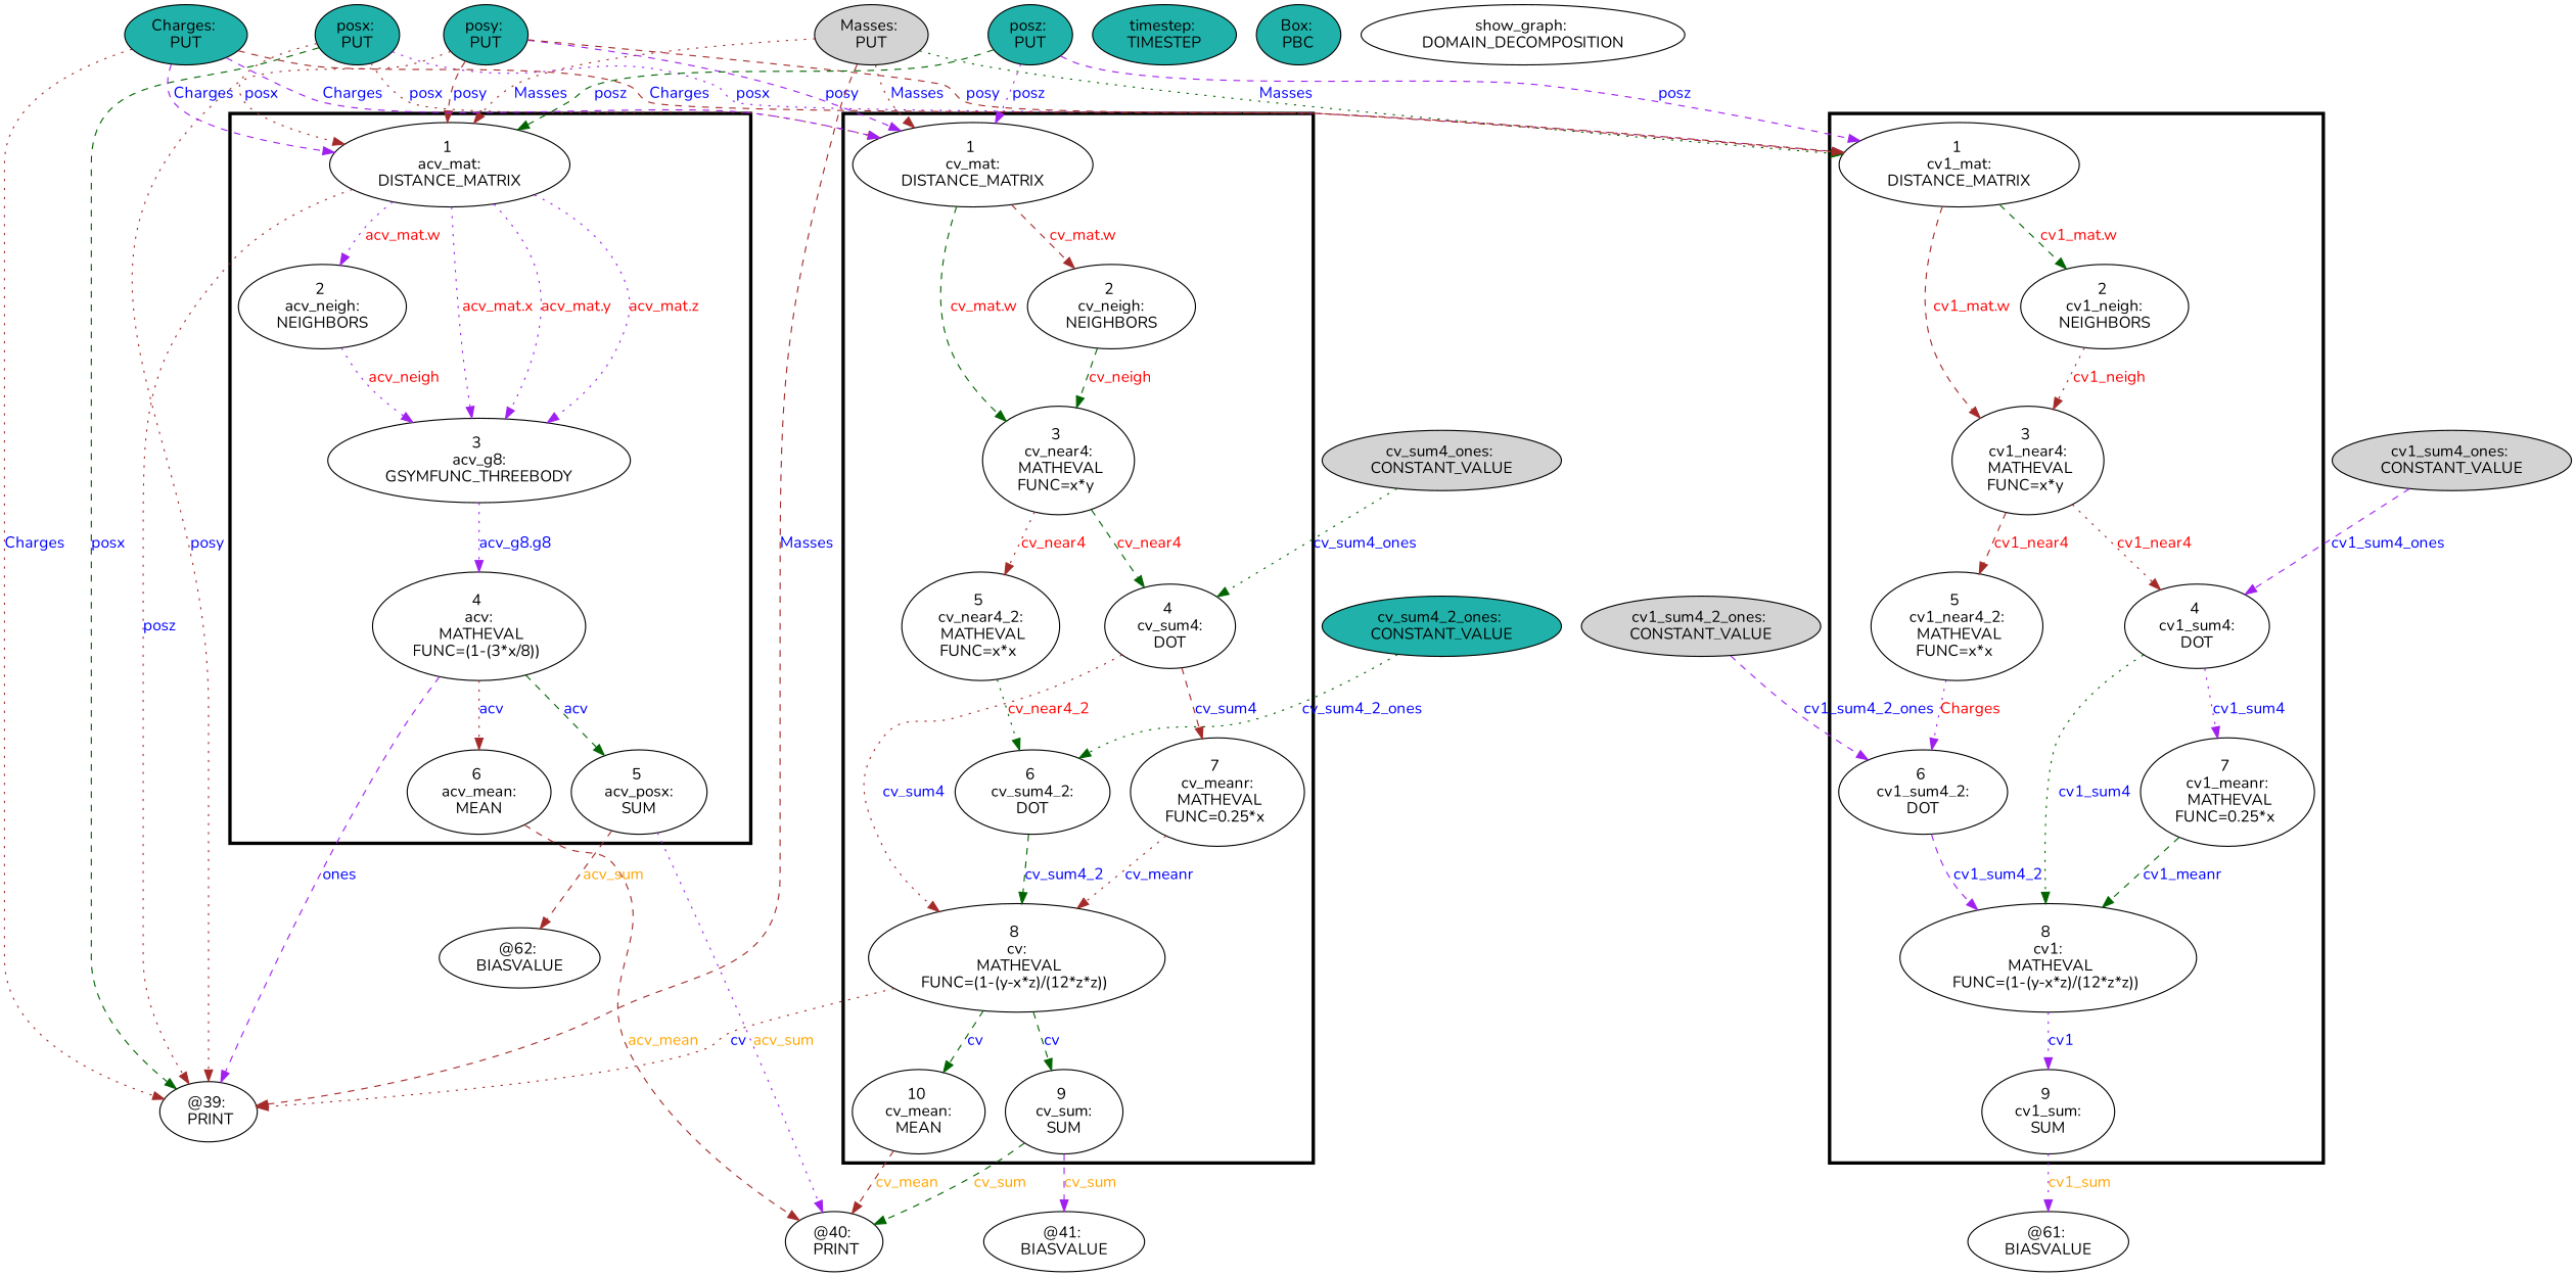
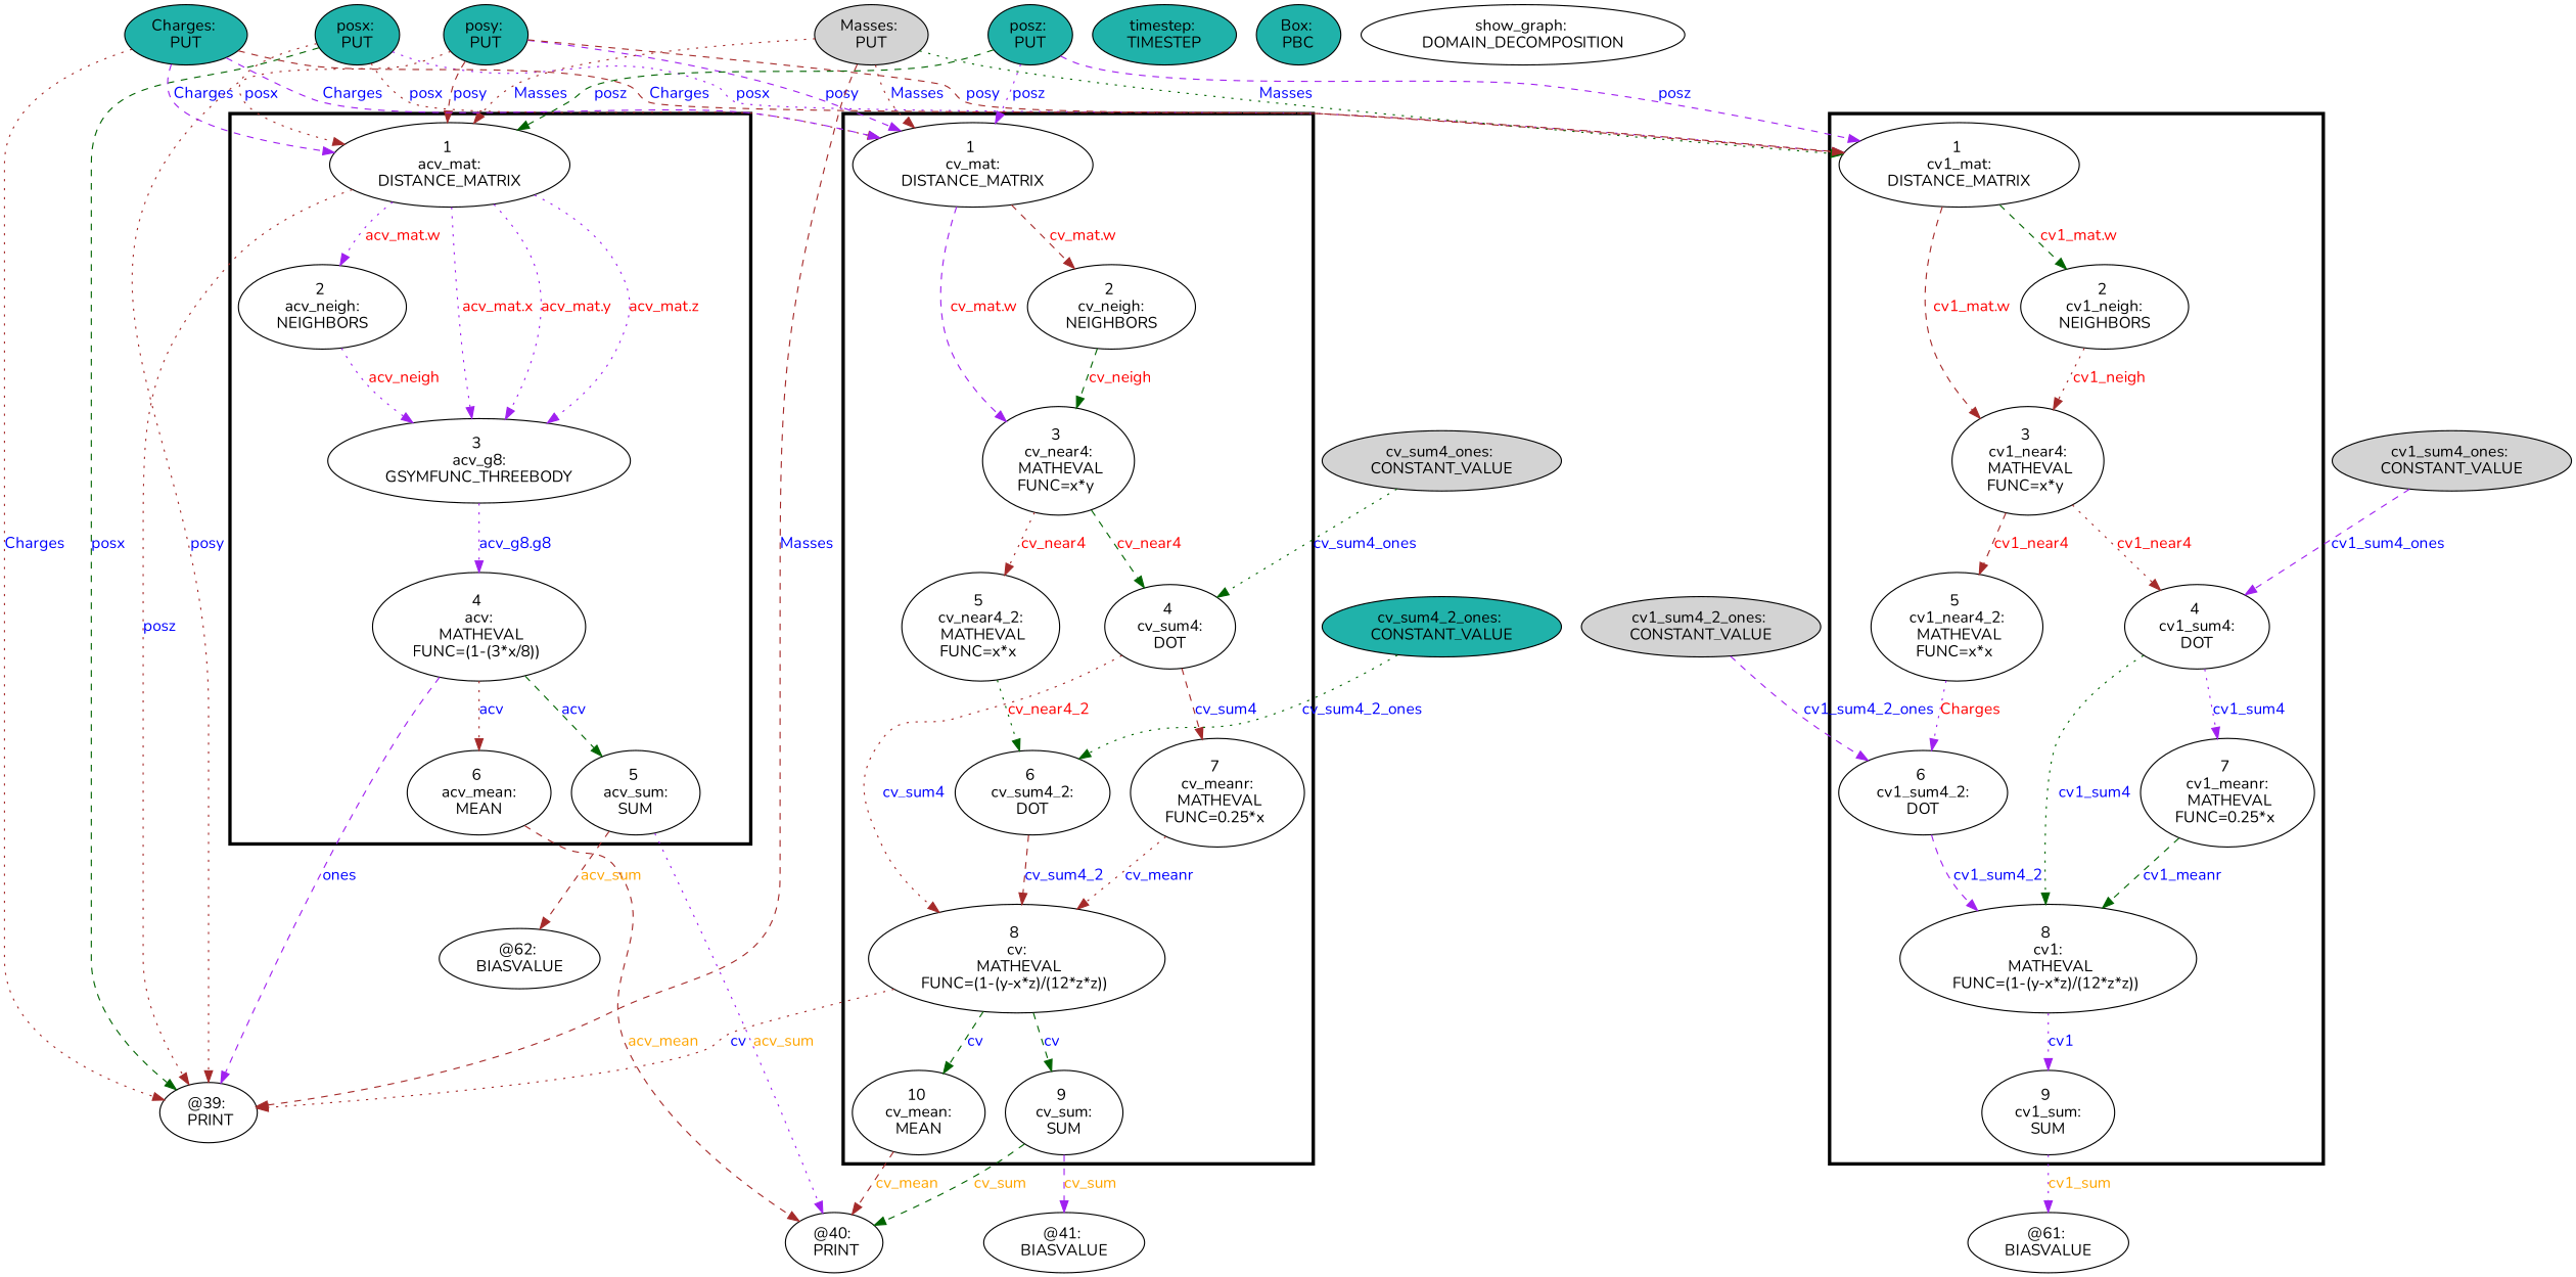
  digraph {
    fontname=Nunito
    node [fontname=Nunito]
    edge [color=brown fontcolor=blue fontname=Nunito style=dashed]
    n1 [label="1 \n cv_mat: \n DISTANCE_MATRIX "]
    n2 [label="3 \n cv_near4: \n MATHEVAL\nFUNC=x*y "]
    n3 [label="2 \n cv_neigh: \n NEIGHBORS "]
    n4 [label="5 \n cv_near4_2: \n MATHEVAL\nFUNC=x*x "]
    n5 [label="4 \n cv_sum4: \n DOT "]
    n6 [label="6 \n cv_sum4_2: \n DOT "]
    n7 [label="8 \n cv: \n MATHEVAL\nFUNC=(1-(y-x*z)/(12*z*z)) "]
    n8 [label="7 \n cv_meanr: \n MATHEVAL\nFUNC=0.25*x "]
    n9 [label="10 \n cv_mean: \n MEAN "]
    n10 [label="9 \n cv_sum: \n SUM "]
    n11 [label="1 \n acv_mat: \n DISTANCE_MATRIX "]
    n12 [label="2 \n acv_neigh: \n NEIGHBORS "]
    n13 [label="3 \n acv_g8: \n GSYMFUNC_THREEBODY "]
    n14 [label="4 \n acv: \n MATHEVAL\nFUNC=(1-(3*x/8)) "]
    n15 [label="6 \n acv_mean: \n MEAN "]
-   n16 [label="5 \n acv_posx: \n SUM "]
+   n16 [label="5 \n acv_sum: \n SUM "]
    n17 [label="1 \n cv1_mat: \n DISTANCE_MATRIX "]
    n18 [label="3 \n cv1_near4: \n MATHEVAL\nFUNC=x*y "]
    n19 [label="2 \n cv1_neigh: \n NEIGHBORS "]
    n20 [label="5 \n cv1_near4_2: \n MATHEVAL\nFUNC=x*x "]
    n21 [label="4 \n cv1_sum4: \n DOT "]
    n22 [label="6 \n cv1_sum4_2: \n DOT "]
    n23 [label="8 \n cv1: \n MATHEVAL\nFUNC=(1-(y-x*z)/(12*z*z)) "]
    n24 [label="7 \n cv1_meanr: \n MATHEVAL\nFUNC=0.25*x "]
    n25 [label="9 \n cv1_sum: \n SUM "]
    n26 [label="@39: \n PRINT"]
    n27 [label="@40: \n PRINT"]
    n28 [label="@41: \n BIASVALUE "]
    n29 [label="@62: \n BIASVALUE "]
    n30 [label="@61: \n BIASVALUE "]
    n31 [fillcolor=lightseagreen label="timestep: \n TIMESTEP " style=filled]
    n32 [fillcolor=lightseagreen label="posx: \n PUT " style=filled]
    n33 [fillcolor=lightseagreen label="posy: \n PUT " style=filled]
    n34 [fillcolor=lightseagreen label="posz: \n PUT " style=filled]
    n35 [fillcolor=lightgrey label="Masses: \n PUT " style=filled]
    n36 [fillcolor=lightseagreen label="Charges: \n PUT " style=filled]
    n37 [fillcolor=lightseagreen label="Box: \n PBC " style=filled]
    n38 [label="show_graph: \n DOMAIN_DECOMPOSITION "]
    n39 [fillcolor=lightgrey label="cv_sum4_ones: \n CONSTANT_VALUE " style=filled]
    n40 [fillcolor=lightseagreen label="cv_sum4_2_ones: \n CONSTANT_VALUE " style=filled]
    n41 [fillcolor=lightgrey label="cv1_sum4_ones: \n CONSTANT_VALUE " style=filled]
    n42 [fillcolor=lightgrey label="cv1_sum4_2_ones: \n CONSTANT_VALUE " style=filled]
    subgraph cluster_1 {
      color=black
      penwidth=3
      n1
      n2
      n3
      n4
      n5
      n6
      n7
      n8
      n9
      n10
    }
    subgraph cluster_2 {
      color=black
      penwidth=3
      n11
      n12
      n13
      n14
      n15
      n16
    }
    subgraph cluster_3 {
      color=black
      penwidth=3
      n17
      n18
      n19
      n20
      n21
      n22
      n23
      n24
      n25
    }
-   n1 -> n2 [color=darkgreen fontcolor=red label="cv_mat.w"]
+   n1 -> n2 [color=purple fontcolor=red label="cv_mat.w"]
    n1 -> n3 [fontcolor=red label="cv_mat.w"]
    n2 -> n4 [fontcolor=red label=cv_near4 style=dotted]
    n2 -> n5 [color=darkgreen fontcolor=red label=cv_near4]
    n3 -> n2 [color=darkgreen fontcolor=red label=cv_neigh]
    n4 -> n6 [color=darkgreen fontcolor=red label=cv_near4_2 style=dotted]
    n5 -> n7 [label=cv_sum4 style=dotted]
    n5 -> n8 [label=cv_sum4]
-   n6 -> n7 [color=darkgreen label=cv_sum4_2]
+   n6 -> n7 [label=cv_sum4_2]
    n7 -> n9 [color=darkgreen label=cv]
    n7 -> n10 [color=darkgreen label=cv]
    n7 -> n26 [label=cv style=dotted]
    n8 -> n7 [label=cv_meanr style=dotted]
    n9 -> n27 [fontcolor=orange label=cv_mean]
    n10 -> n27 [color=darkgreen fontcolor=orange label=cv_sum]
    n10 -> n28 [color=purple fontcolor=orange label=cv_sum]
    n11 -> n12 [color=purple fontcolor=red label="acv_mat.w" style=dotted]
    n11 -> n13 [color=purple fontcolor=red label="acv_mat.x" style=dotted]
    n11 -> n13 [color=purple fontcolor=red label="acv_mat.y" style=dotted]
    n11 -> n13 [color=purple fontcolor=red label="acv_mat.z" style=dotted]
    n11 -> n26 [label=posz style=dotted]
    n12 -> n13 [color=purple fontcolor=red label=acv_neigh style=dotted]
    n13 -> n14 [color=purple label="acv_g8.g8" style=dotted]
    n14 -> n15 [label=acv style=dotted]
    n14 -> n16 [color=darkgreen label=acv]
    n14 -> n26 [color=purple label=ones]
    n15 -> n27 [fontcolor=orange label=acv_mean]
    n16 -> n27 [color=purple fontcolor=orange label=acv_sum style=dotted]
    n16 -> n29 [fontcolor=orange label=acv_sum]
    n17 -> n18 [fontcolor=red label="cv1_mat.w"]
    n17 -> n19 [color=darkgreen fontcolor=red label="cv1_mat.w"]
    n18 -> n20 [fontcolor=red label=cv1_near4]
    n18 -> n21 [fontcolor=red label=cv1_near4 style=dotted]
    n19 -> n18 [fontcolor=red label=cv1_neigh style=dotted]
    n20 -> n22 [color=purple fontcolor=red label=Charges style=dotted]
    n21 -> n23 [color=darkgreen label=cv1_sum4 style=dotted]
    n21 -> n24 [color=purple label=cv1_sum4 style=dotted]
    n22 -> n23 [color=purple label=cv1_sum4_2]
    n23 -> n25 [color=purple label=cv1 style=dotted]
    n24 -> n23 [color=darkgreen label=cv1_meanr]
    n25 -> n30 [color=purple fontcolor=orange label=cv1_sum style=dotted]
    n32 -> n1 [label=posx style=dotted]
    n32 -> n11 [label=posx style=dotted]
    n32 -> n17 [color=purple label=posx style=dotted]
    n32 -> n26 [color=darkgreen label=posx]
    n33 -> n1 [color=purple label=posy]
    n33 -> n11 [label=posy]
    n33 -> n17 [label=posy]
    n33 -> n26 [label=posy style=dotted]
    n34 -> n1 [color=purple label=posz style=dotted]
    n34 -> n11 [color=darkgreen label=posz]
    n34 -> n17 [color=purple label=posz]
    n35 -> n1 [label=Masses style=dotted]
    n35 -> n11 [label=Masses style=dotted]
    n35 -> n17 [color=darkgreen label=Masses style=dotted]
    n35 -> n26 [label=Masses]
    n36 -> n1 [color=purple label=Charges]
    n36 -> n11 [color=purple label=Charges]
    n36 -> n17 [label=Charges]
    n36 -> n26 [label=Charges style=dotted]
    n39 -> n5 [color=darkgreen label=cv_sum4_ones style=dotted]
    n40 -> n6 [color=darkgreen label=cv_sum4_2_ones style=dotted]
    n41 -> n21 [color=purple label=cv1_sum4_ones]
    n42 -> n22 [color=purple label=cv1_sum4_2_ones]
  }
